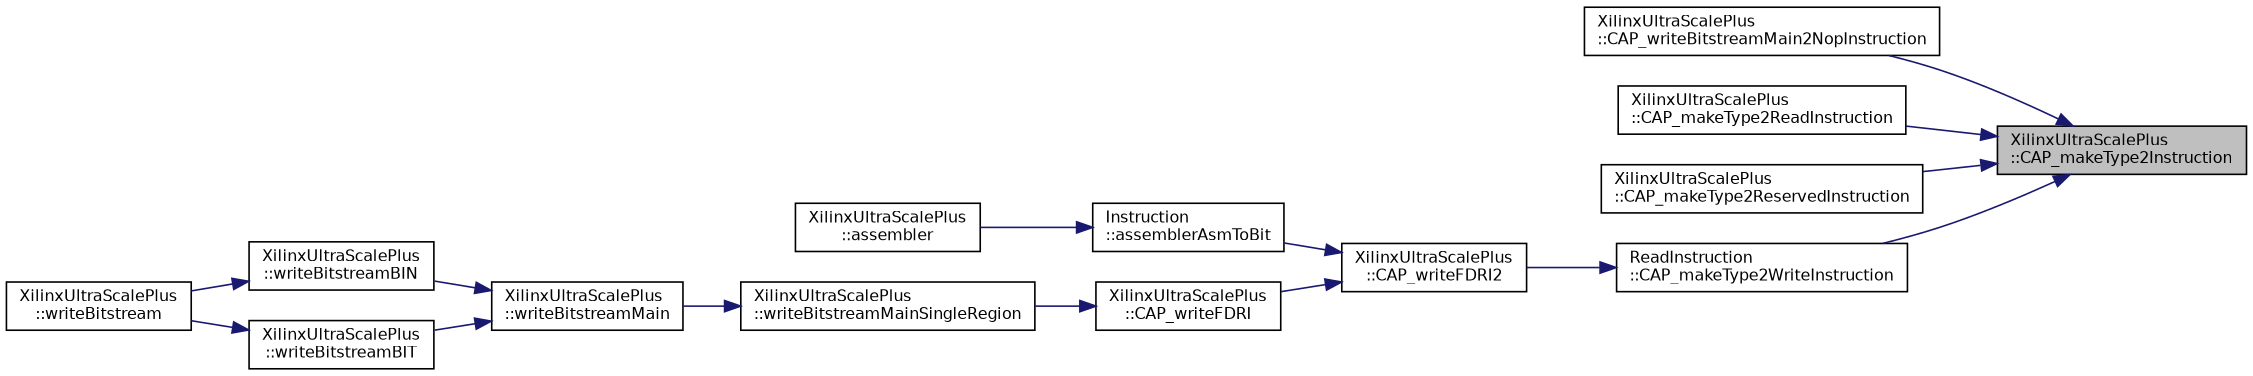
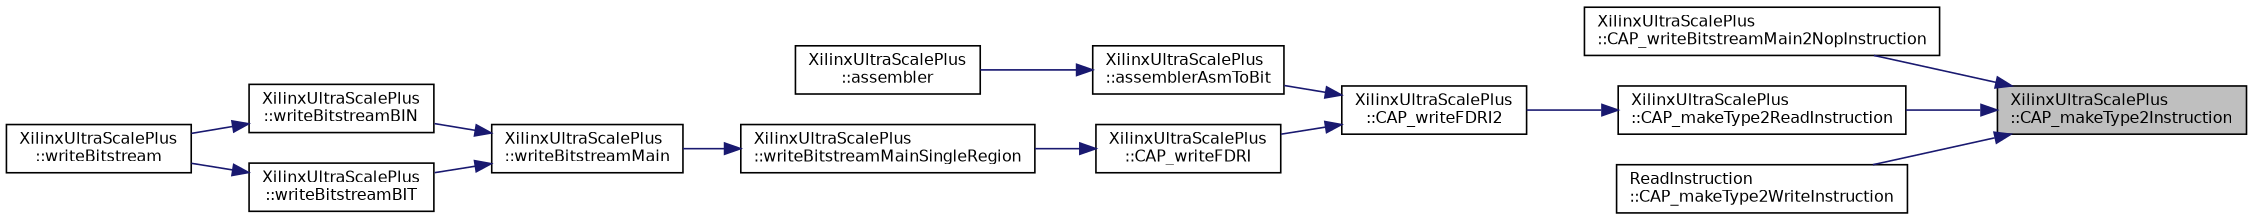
  digraph {
    rankdir=RL
    node [color=black fillcolor=white fontname=Helvetica fontsize=10 shape=record style=filled]
    edge [color=midnightblue dir=back fontname=Helvetica fontsize=10 labelfontname=Helvetica labelfontsize=10 style=solid]
    n1 [fillcolor=grey75 fontcolor=black height=0.2 label="XilinxUltraScalePlus\l::CAP_makeType2Instruction" width=0.4]
    n2 [height=0.2 label="XilinxUltraScalePlus\l::CAP_writeBitstreamMain2NopInstruction" width=0.4]
    n3 [height=0.2 label="XilinxUltraScalePlus\l::CAP_makeType2ReadInstruction" width=0.4]
-   n4 [height=0.2 label="XilinxUltraScalePlus\l::CAP_makeType2ReservedInstruction" width=0.4]
    n5 [height=0.2 label="ReadInstruction\l::CAP_makeType2WriteInstruction" width=0.4]
    n6 [height=0.2 label="XilinxUltraScalePlus\l::CAP_writeFDRI2" width=0.4]
-   n7 [height=0.2 label="Instruction\l::assemblerAsmToBit" width=0.4]
+   n7 [height=0.2 label="XilinxUltraScalePlus\l::assemblerAsmToBit" width=0.4]
    n8 [height=0.2 label="XilinxUltraScalePlus\l::CAP_writeFDRI" width=0.4]
    n9 [height=0.2 label="XilinxUltraScalePlus\l::assembler" width=0.4]
    n10 [height=0.2 label="XilinxUltraScalePlus\l::writeBitstreamMainSingleRegion" width=0.4]
    n11 [height=0.2 label="XilinxUltraScalePlus\l::writeBitstreamMain" width=0.4]
    n12 [height=0.2 label="XilinxUltraScalePlus\l::writeBitstreamBIN" width=0.4]
    n13 [height=0.2 label="XilinxUltraScalePlus\l::writeBitstreamBIT" width=0.4]
    n14 [height=0.2 label="XilinxUltraScalePlus\l::writeBitstream" width=0.4]
    n1 -> n2
    n1 -> n3
-   n1 -> n4
    n1 -> n5
-   n5 -> n6
+   n3 -> n6
    n6 -> n7
    n6 -> n8
    n7 -> n9
    n8 -> n10
    n10 -> n11
    n11 -> n12
    n11 -> n13
    n12 -> n14
    n13 -> n14
  }
